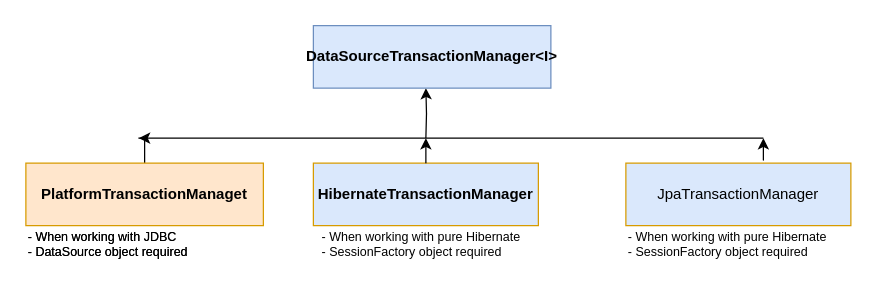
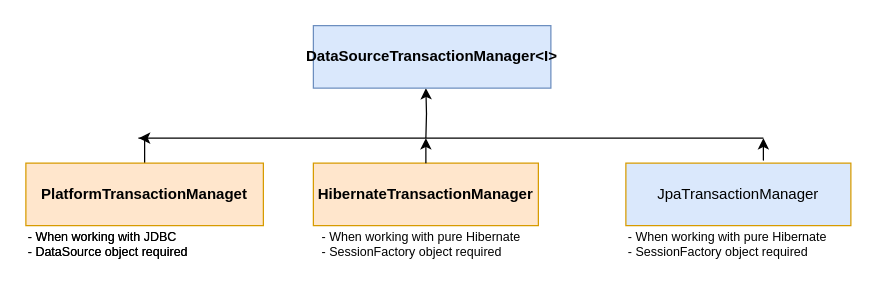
  <mxCell id="0" />
  <mxCell id="1" parent="0" />
  <mxCell id="2" value="" style="edgeStyle=orthogonalEdgeStyle;rounded=0;orthogonalLoop=1;jettySize=auto;html=1;" edge="1" parent="1"><mxGeometry relative="1" as="geometry"><mxPoint x="340" y="110" as="sourcePoint" /><mxPoint x="340" y="70" as="targetPoint" /></mxGeometry></mxCell>
  <mxCell id="3" value="DataSourceTransactionManager&amp;lt;I&amp;gt;" style="rounded=0;whiteSpace=wrap;html=1;fillColor=#dae8fc;strokeColor=#6c8ebf;fontStyle=1" vertex="1" parent="1"><mxGeometry x="250" y="20" width="190" height="50" as="geometry" /></mxCell>
  <mxCell id="4" style="edgeStyle=orthogonalEdgeStyle;rounded=0;orthogonalLoop=1;jettySize=auto;html=1;exitX=0.5;exitY=1;exitDx=0;exitDy=0;" edge="1" parent="1" source="3" target="3"><mxGeometry relative="1" as="geometry" /></mxCell>
  <mxCell id="5" style="edgeStyle=orthogonalEdgeStyle;rounded=0;orthogonalLoop=1;jettySize=auto;html=1;exitX=0.5;exitY=1;exitDx=0;exitDy=0;" edge="1" parent="1" source="3" target="3"><mxGeometry relative="1" as="geometry" /></mxCell>
  <mxCell id="6" value="" style="edgeStyle=orthogonalEdgeStyle;rounded=0;orthogonalLoop=1;jettySize=auto;html=1;" edge="1" parent="1" source="7"><mxGeometry relative="1" as="geometry"><mxPoint x="110" y="110" as="targetPoint" /></mxGeometry></mxCell>
  <mxCell id="7" value="PlatformTransactionManaget" style="rounded=0;whiteSpace=wrap;html=1;fillColor=#ffe6cc;strokeColor=#d79b00;fontStyle=1" vertex="1" parent="1"><mxGeometry x="20" y="130" width="190" height="50" as="geometry" /></mxCell>
- <mxCell id="8" value="HibernateTransactionManager" style="rounded=0;whiteSpace=wrap;html=1;fillColor=#dae8fc;strokeColor=#d79b00;fontStyle=1;" vertex="1" parent="1"><mxGeometry x="250" y="130" width="180" height="50" as="geometry" /></mxCell>
+ <mxCell id="8" value="HibernateTransactionManager" style="rounded=0;whiteSpace=wrap;html=1;fillColor=#ffe6cc;strokeColor=#d79b00;fontStyle=1" vertex="1" parent="1"><mxGeometry x="250" y="130" width="180" height="50" as="geometry" /></mxCell>
  <mxCell id="9" value="JpaTransactionManager" style="rounded=0;whiteSpace=wrap;html=1;fillColor=#dae8fc;strokeColor=#d79b00;" vertex="1" parent="1"><mxGeometry x="500" y="130" width="180" height="50" as="geometry" /></mxCell>
  <mxCell id="10" value="" style="endArrow=none;html=1;" edge="1" parent="1"><mxGeometry width="50" height="50" relative="1" as="geometry"><mxPoint x="110" y="110" as="sourcePoint" /><mxPoint x="610" y="110" as="targetPoint" /></mxGeometry></mxCell>
  <mxCell id="11" value="" style="endArrow=classic;html=1;" edge="1" parent="1"><mxGeometry width="50" height="50" relative="1" as="geometry"><mxPoint x="340" y="130" as="sourcePoint" /><mxPoint x="340" y="110" as="targetPoint" /></mxGeometry></mxCell>
  <mxCell id="12" value="" style="endArrow=classic;html=1;" edge="1" parent="1"><mxGeometry width="50" height="50" relative="1" as="geometry"><mxPoint x="610" y="120" as="sourcePoint" /><mxPoint x="610" y="110" as="targetPoint" /><Array as="points"><mxPoint x="610" y="130" /><mxPoint x="610" y="120" /></Array></mxGeometry></mxCell>
  <mxCell id="13" value="- When working with JDBC&lt;br style=&quot;font-size: 10px&quot;&gt;- DataSource object required" style="text;html=1;strokeColor=none;fillColor=none;align=left;verticalAlign=middle;whiteSpace=wrap;rounded=0;fontSize=10;" vertex="1" parent="1"><mxGeometry x="20" y="180" width="170" height="30" as="geometry" /></mxCell>
  <mxCell id="14" value="- When working with JDBC&lt;br style=&quot;font-size: 10px&quot;&gt;- DataSource object required" style="text;html=1;strokeColor=none;fillColor=none;align=left;verticalAlign=middle;whiteSpace=wrap;rounded=0;fontSize=10;" vertex="1" parent="1"><mxGeometry x="20" y="180" width="170" height="30" as="geometry" /></mxCell>
  <mxCell id="15" value="- When working with pure Hibernate&lt;br style=&quot;font-size: 10px&quot;&gt;- SessionFactory object required" style="text;html=1;strokeColor=none;fillColor=none;align=left;verticalAlign=middle;whiteSpace=wrap;rounded=0;fontSize=10;" vertex="1" parent="1"><mxGeometry x="255" y="180" width="170" height="30" as="geometry" /></mxCell>
  <mxCell id="16" value="- When working with pure Hibernate&lt;br style=&quot;font-size: 10px&quot;&gt;- SessionFactory object required" style="text;html=1;strokeColor=none;fillColor=none;align=left;verticalAlign=middle;whiteSpace=wrap;rounded=0;fontSize=10;" vertex="1" parent="1"><mxGeometry x="500" y="180" width="170" height="30" as="geometry" /></mxCell>
